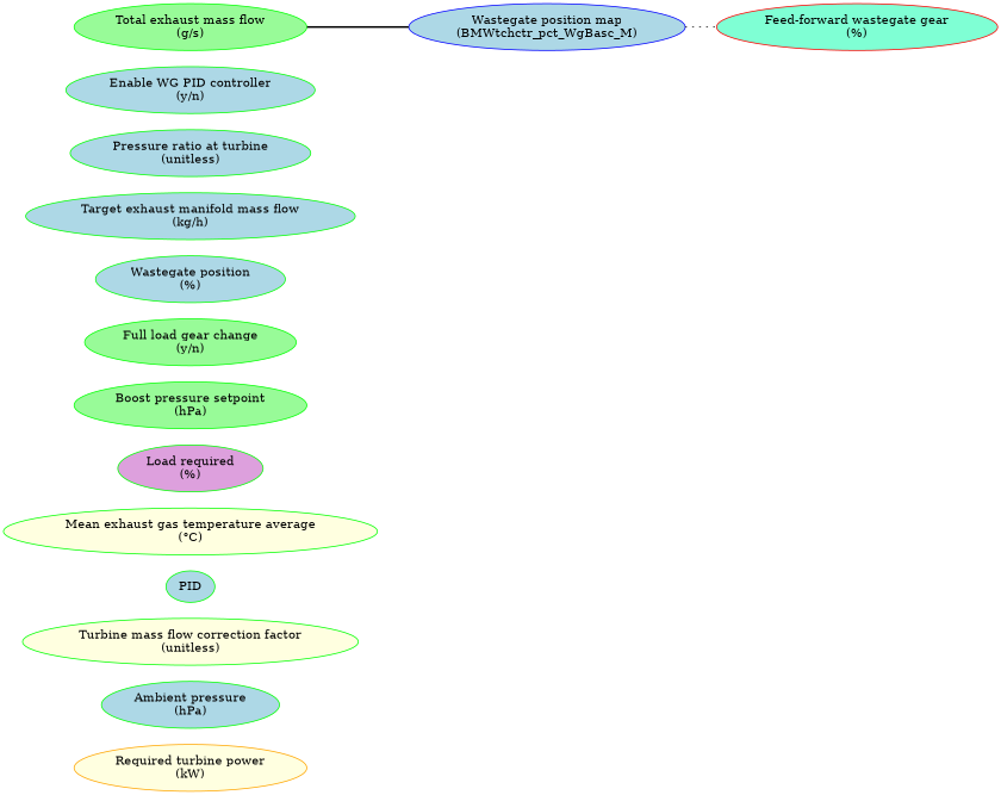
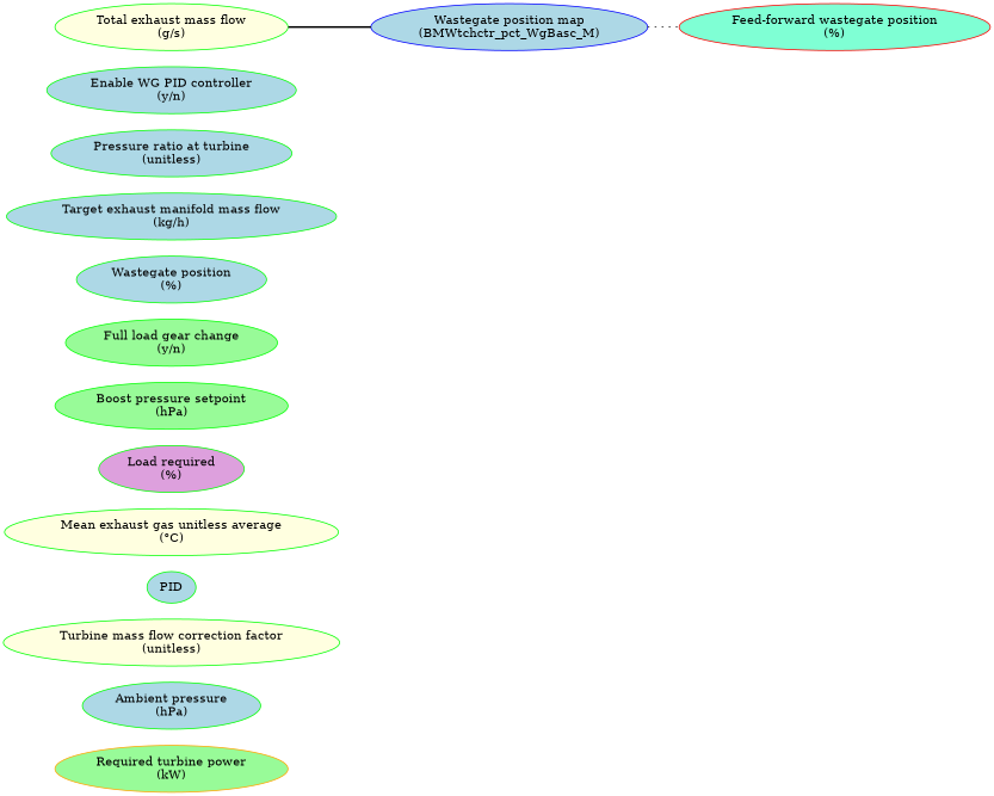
  graph {
    rankdir=LR
    node [color=green fillcolor=lightblue style=filled]
-   n1 [color=orange fillcolor=lightyellow label="Required turbine power\n(kW)"]
+   n1 [color=orange fillcolor=palegreen label="Required turbine power\n(kW)"]
    n2 [label="Ambient pressure\n(hPa)"]
    n3 [fillcolor=lightyellow label="Turbine mass flow correction factor\n(unitless)"]
    n4 [label=PID]
-   n5 [fillcolor=lightyellow label="Mean exhaust gas temperature average\n(°C)"]
+   n5 [fillcolor=lightyellow label="Mean exhaust gas unitless average\n(°C)"]
    n6 [fillcolor=plum label="Load required\n(%)"]
    n7 [fillcolor=palegreen label="Boost pressure setpoint\n(hPa)"]
    n8 [fillcolor=palegreen label="Full load gear change\n(y/n)"]
    n9 [label="Wastegate position\n(%)"]
    n10 [label="Target exhaust manifold mass flow\n(kg/h)"]
    n11 [label="Pressure ratio at turbine\n(unitless)"]
    n12 [label="Enable WG PID controller\n(y/n)"]
    n13 [color=blue label="Wastegate position map\n(BMWtchctr_pct_WgBasc_M)"]
-   n14 [color=red fillcolor=aquamarine label="Feed-forward wastegate gear\n(%)"]
-   n15 [fillcolor=palegreen label="Total exhaust mass flow\n(g/s)"]
+   n14 [color=red fillcolor=aquamarine label="Feed-forward wastegate position\n(%)"]
+   n15 [fillcolor=lightyellow label="Total exhaust mass flow\n(g/s)"]
    n13 -- n14 [style=dotted]
    n15 -- n13 [style=bold]
  }
